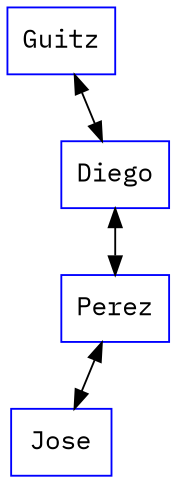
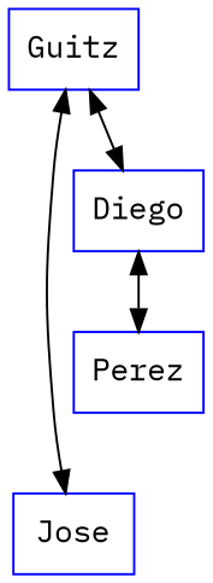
  digraph {
    fontname="IBM Plex Mono"
    rankdir=TB
    node [color=blue fontname="IBM Plex Mono" shape=box]
    edge [dir=both fontname="IBM Plex Mono"]
    Guitz
    Jose
    Diego
    Perez
-   Perez -> Jose
+   Guitz -> Jose
    Guitz -> Diego
    Diego -> Perez
  }
